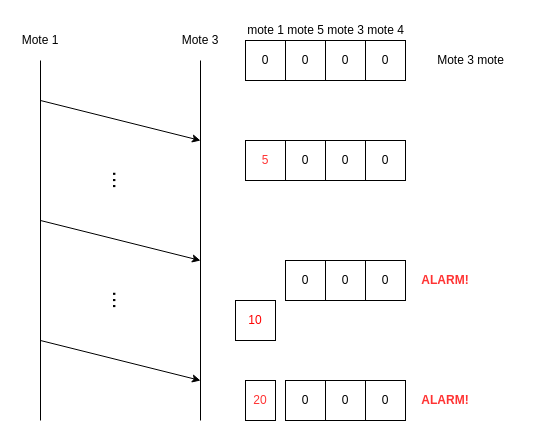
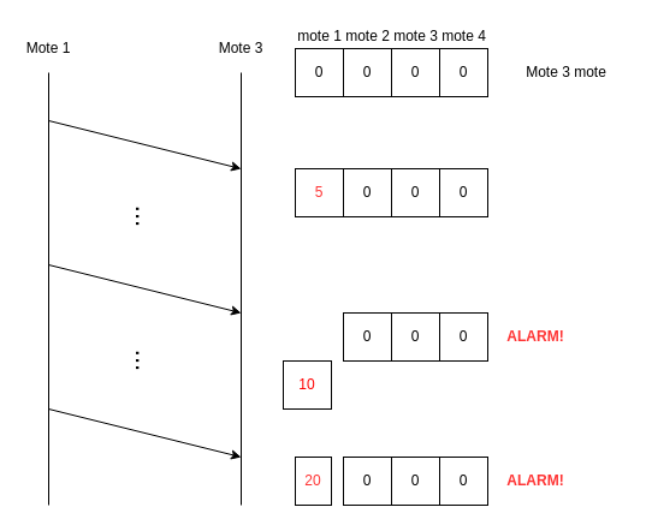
  <mxCell id="0" />
  <mxCell id="1" parent="0" />
  <mxCell id="2" value="" style="endArrow=none;html=1;" edge="1" parent="1"><mxGeometry width="50" height="50" relative="1" as="geometry"><mxPoint x="40" y="420" as="sourcePoint" /><mxPoint x="40" y="60" as="targetPoint" /></mxGeometry></mxCell>
  <mxCell id="3" value="" style="endArrow=none;html=1;" edge="1" parent="1"><mxGeometry width="50" height="50" relative="1" as="geometry"><mxPoint x="200" y="420" as="sourcePoint" /><mxPoint x="200" y="60" as="targetPoint" /></mxGeometry></mxCell>
  <mxCell id="4" value="" style="endArrow=classic;html=1;" edge="1" parent="1"><mxGeometry width="50" height="50" relative="1" as="geometry"><mxPoint x="40" y="100" as="sourcePoint" /><mxPoint x="200" y="140" as="targetPoint" /></mxGeometry></mxCell>
  <mxCell id="5" value="0" style="rounded=0;whiteSpace=wrap;html=1;" vertex="1" parent="1"><mxGeometry x="245" y="40" width="40" height="40" as="geometry" /></mxCell>
  <mxCell id="6" value="0" style="rounded=0;whiteSpace=wrap;html=1;" vertex="1" parent="1"><mxGeometry x="285" y="40" width="40" height="40" as="geometry" /></mxCell>
  <mxCell id="7" value="0" style="rounded=0;whiteSpace=wrap;html=1;" vertex="1" parent="1"><mxGeometry x="325" y="40" width="40" height="40" as="geometry" /></mxCell>
  <mxCell id="8" value="0" style="rounded=0;whiteSpace=wrap;html=1;" vertex="1" parent="1"><mxGeometry x="365" y="40" width="40" height="40" as="geometry" /></mxCell>
  <mxCell id="9" value="Mote 3 mote" style="text;html=1;align=center;verticalAlign=middle;resizable=0;points=[];autosize=1;strokeColor=none;" vertex="1" parent="1"><mxGeometry x="425" y="50" width="90" height="20" as="geometry" /></mxCell>
  <mxCell id="10" value="mote 1" style="text;html=1;align=center;verticalAlign=middle;resizable=0;points=[];autosize=1;strokeColor=none;" vertex="1" parent="1"><mxGeometry x="240" y="20" width="50" height="20" as="geometry" /></mxCell>
- <mxCell id="11" value="mote 5" style="text;html=1;align=center;verticalAlign=middle;resizable=0;points=[];autosize=1;strokeColor=none;" vertex="1" parent="1"><mxGeometry x="280" y="20" width="50" height="20" as="geometry" /></mxCell>
+ <mxCell id="11" value="mote 2" style="text;html=1;align=center;verticalAlign=middle;resizable=0;points=[];autosize=1;strokeColor=none;" vertex="1" parent="1"><mxGeometry x="280" y="20" width="50" height="20" as="geometry" /></mxCell>
  <mxCell id="12" value="mote 3" style="text;html=1;align=center;verticalAlign=middle;resizable=0;points=[];autosize=1;strokeColor=none;" vertex="1" parent="1"><mxGeometry x="320" y="20" width="50" height="20" as="geometry" /></mxCell>
  <mxCell id="13" value="mote 4" style="text;html=1;align=center;verticalAlign=middle;resizable=0;points=[];autosize=1;strokeColor=none;" vertex="1" parent="1"><mxGeometry x="360" y="20" width="50" height="20" as="geometry" /></mxCell>
  <mxCell id="14" value="&lt;font color=&quot;#FF3333&quot;&gt;5&lt;/font&gt;" style="rounded=0;whiteSpace=wrap;html=1;" vertex="1" parent="1"><mxGeometry x="245" y="140" width="40" height="40" as="geometry" /></mxCell>
  <mxCell id="15" value="0" style="rounded=0;whiteSpace=wrap;html=1;" vertex="1" parent="1"><mxGeometry x="285" y="140" width="40" height="40" as="geometry" /></mxCell>
  <mxCell id="16" value="0" style="rounded=0;whiteSpace=wrap;html=1;" vertex="1" parent="1"><mxGeometry x="325" y="140" width="40" height="40" as="geometry" /></mxCell>
  <mxCell id="17" value="0" style="rounded=0;whiteSpace=wrap;html=1;" vertex="1" parent="1"><mxGeometry x="365" y="140" width="40" height="40" as="geometry" /></mxCell>
  <mxCell id="18" value="" style="endArrow=classic;html=1;" edge="1" parent="1"><mxGeometry width="50" height="50" relative="1" as="geometry"><mxPoint x="40" y="220" as="sourcePoint" /><mxPoint x="200" y="260" as="targetPoint" /></mxGeometry></mxCell>
  <mxCell id="19" value="&lt;font color=&quot;#FF0000&quot;&gt;10&lt;/font&gt;" style="rounded=0;whiteSpace=wrap;html=1;" vertex="1" parent="1"><mxGeometry x="235" y="300" width="40" height="40" as="geometry" /></mxCell>
  <mxCell id="20" value="0" style="rounded=0;whiteSpace=wrap;html=1;" vertex="1" parent="1"><mxGeometry x="285" y="260" width="40" height="40" as="geometry" /></mxCell>
  <mxCell id="21" value="0" style="rounded=0;whiteSpace=wrap;html=1;" vertex="1" parent="1"><mxGeometry x="325" y="260" width="40" height="40" as="geometry" /></mxCell>
  <mxCell id="22" value="0" style="rounded=0;whiteSpace=wrap;html=1;" vertex="1" parent="1"><mxGeometry x="365" y="260" width="40" height="40" as="geometry" /></mxCell>
  <mxCell id="23" value="&lt;b&gt;&lt;font color=&quot;#FF3333&quot;&gt;ALARM!&lt;/font&gt;&lt;/b&gt;" style="text;html=1;strokeColor=none;fillColor=none;align=center;verticalAlign=middle;whiteSpace=wrap;rounded=0;" vertex="1" parent="1"><mxGeometry x="425" y="270" width="40" height="20" as="geometry" /></mxCell>
  <mxCell id="24" value="&lt;font style=&quot;font-size: 22px&quot;&gt;...&lt;/font&gt;" style="text;html=1;strokeColor=none;fillColor=none;align=center;verticalAlign=middle;whiteSpace=wrap;rounded=0;rotation=90;" vertex="1" parent="1"><mxGeometry x="100" y="170" width="40" height="20" as="geometry" /></mxCell>
  <mxCell id="25" value="" style="endArrow=classic;html=1;" edge="1" parent="1"><mxGeometry width="50" height="50" relative="1" as="geometry"><mxPoint x="40" y="340" as="sourcePoint" /><mxPoint x="200" y="380" as="targetPoint" /></mxGeometry></mxCell>
  <mxCell id="26" value="&lt;font style=&quot;font-size: 22px&quot;&gt;...&lt;/font&gt;" style="text;html=1;strokeColor=none;fillColor=none;align=center;verticalAlign=middle;whiteSpace=wrap;rounded=0;rotation=90;" vertex="1" parent="1"><mxGeometry x="100" y="290" width="40" height="20" as="geometry" /></mxCell>
  <mxCell id="27" value="&lt;font color=&quot;#FF3333&quot;&gt;20&lt;/font&gt;" style="rounded=0;whiteSpace=wrap;html=1;" vertex="1" parent="1"><mxGeometry x="245" y="380" width="30" height="40" as="geometry" /></mxCell>
  <mxCell id="28" value="0" style="rounded=0;whiteSpace=wrap;html=1;" vertex="1" parent="1"><mxGeometry x="285" y="380" width="40" height="40" as="geometry" /></mxCell>
  <mxCell id="29" value="0" style="rounded=0;whiteSpace=wrap;html=1;" vertex="1" parent="1"><mxGeometry x="325" y="380" width="40" height="40" as="geometry" /></mxCell>
  <mxCell id="30" value="0" style="rounded=0;whiteSpace=wrap;html=1;" vertex="1" parent="1"><mxGeometry x="365" y="380" width="40" height="40" as="geometry" /></mxCell>
  <mxCell id="31" value="&lt;b&gt;&lt;font color=&quot;#FF3333&quot;&gt;ALARM!&lt;/font&gt;&lt;/b&gt;" style="text;html=1;strokeColor=none;fillColor=none;align=center;verticalAlign=middle;whiteSpace=wrap;rounded=0;" vertex="1" parent="1"><mxGeometry x="425" y="390" width="40" height="20" as="geometry" /></mxCell>
  <mxCell id="32" value="Mote 1" style="text;html=1;strokeColor=none;fillColor=none;align=center;verticalAlign=middle;whiteSpace=wrap;rounded=0;" vertex="1" parent="1"><mxGeometry x="20" y="30" width="40" height="20" as="geometry" /></mxCell>
  <mxCell id="33" value="Mote 3" style="text;html=1;strokeColor=none;fillColor=none;align=center;verticalAlign=middle;whiteSpace=wrap;rounded=0;" vertex="1" parent="1"><mxGeometry x="180" y="30" width="40" height="20" as="geometry" /></mxCell>
